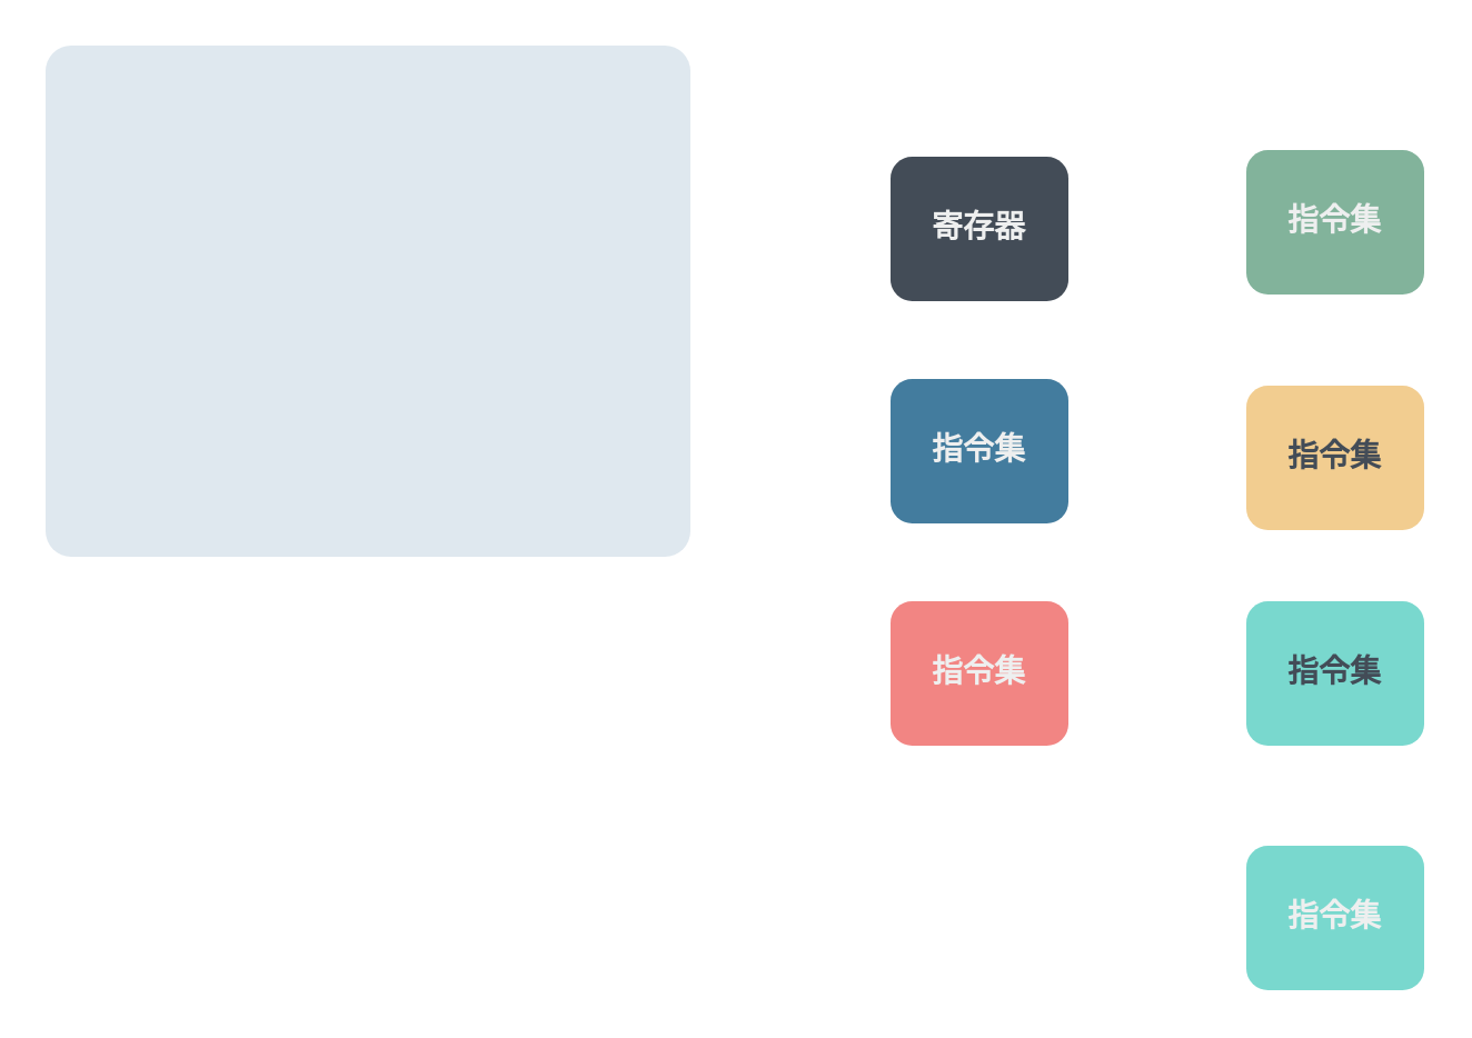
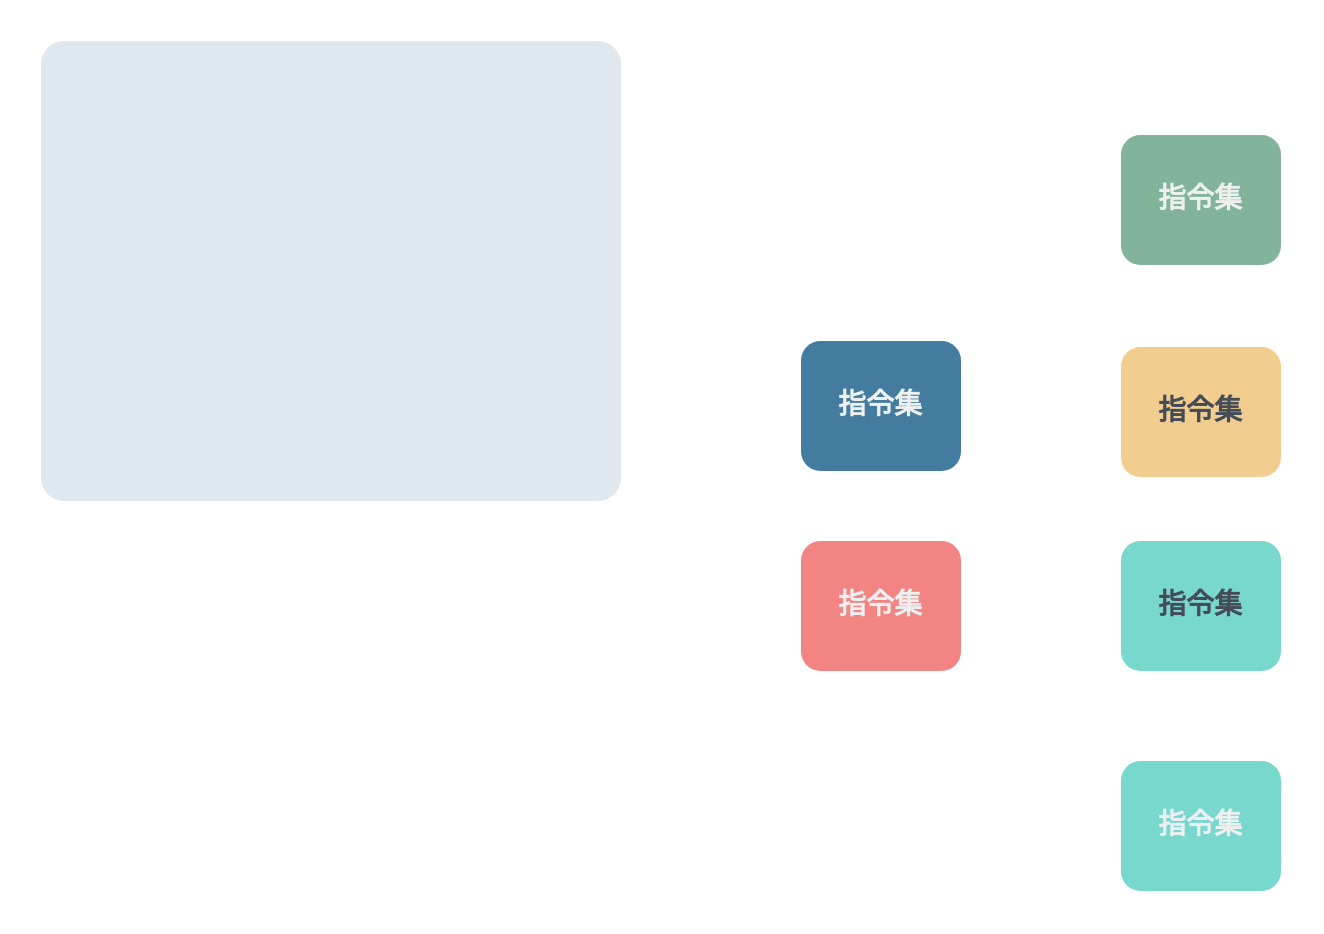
  <mxCell id="0" />
  <mxCell id="1" parent="0" />
  <mxCell id="2" value="" style="rounded=1;whiteSpace=wrap;html=1;fontFamily=Lucida Console;fontColor=#EEEFEF;fillColor=#DFE8EF;strokeColor=none;arcSize=5;glass=0;shadow=0;sketch=0;" vertex="1" parent="1"><mxGeometry x="20" y="20" width="290" height="230" as="geometry" /></mxCell>
- <mxCell id="3" value="寄存器" style="rounded=1;whiteSpace=wrap;html=1;fillColor=#434C57;fontColor=#EEEFEF;fontFamily=Lucida Console;strokeColor=none;fontSize=14;fontStyle=1" vertex="1" parent="1"><mxGeometry x="400" y="70" width="80" height="65" as="geometry" /></mxCell>
  <mxCell id="4" value="指令集" style="rounded=1;whiteSpace=wrap;html=1;fontFamily=Lucida Console;fontColor=#EEEFEF;strokeColor=none;fontStyle=1;fillColor=#437C9E;fontSize=14;" vertex="1" parent="1"><mxGeometry x="400" y="170" width="80" height="65" as="geometry" /></mxCell>
  <mxCell id="5" value="指令集" style="rounded=1;whiteSpace=wrap;html=1;fontFamily=Lucida Console;fontColor=#EEEFEF;strokeColor=none;fontStyle=1;fontSize=14;fillColor=#82B39B;" vertex="1" parent="1"><mxGeometry x="560" y="67" width="80" height="65" as="geometry" /></mxCell>
  <mxCell id="6" value="指令集" style="rounded=1;whiteSpace=wrap;html=1;fontFamily=Lucida Console;strokeColor=none;fontStyle=1;fontSize=14;fillColor=#F2CD90;fontColor=#434C57;" vertex="1" parent="1"><mxGeometry x="560" y="173" width="80" height="65" as="geometry" /></mxCell>
  <mxCell id="7" value="指令集" style="rounded=1;whiteSpace=wrap;html=1;fontFamily=Lucida Console;strokeColor=none;fontStyle=1;fontSize=14;fillColor=#F28583;fontColor=#EEEFEF;" vertex="1" parent="1"><mxGeometry x="400" y="270" width="80" height="65" as="geometry" /></mxCell>
  <mxCell id="8" value="指令集" style="rounded=1;whiteSpace=wrap;html=1;fontFamily=Lucida Console;strokeColor=none;fontStyle=1;fontSize=14;fontColor=#434C57;fillColor=#79D8CE;" vertex="1" parent="1"><mxGeometry x="560" y="270" width="80" height="65" as="geometry" /></mxCell>
  <mxCell id="9" value="指令集" style="rounded=1;whiteSpace=wrap;html=1;fontFamily=Lucida Console;strokeColor=none;fontStyle=1;fontSize=14;fillColor=#79D8CE;fontColor=#EEEFEF;" vertex="1" parent="1"><mxGeometry x="560" y="380" width="80" height="65" as="geometry" /></mxCell>
